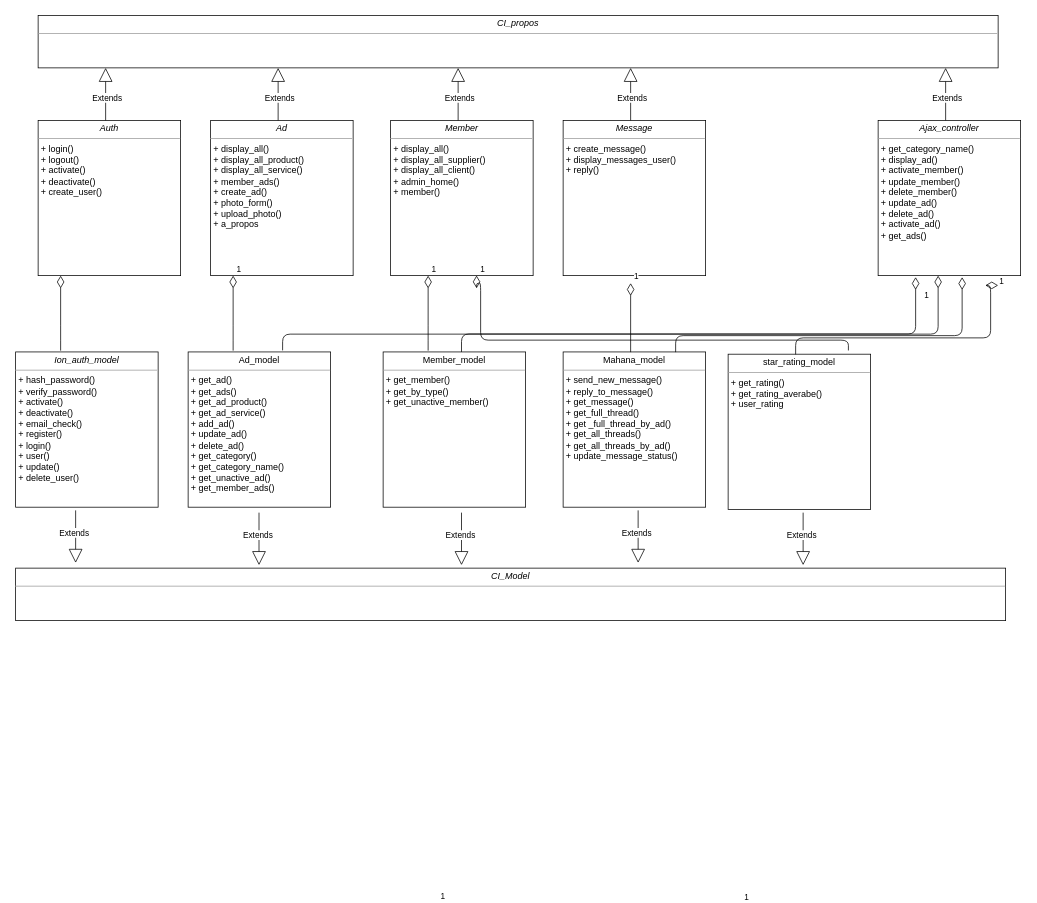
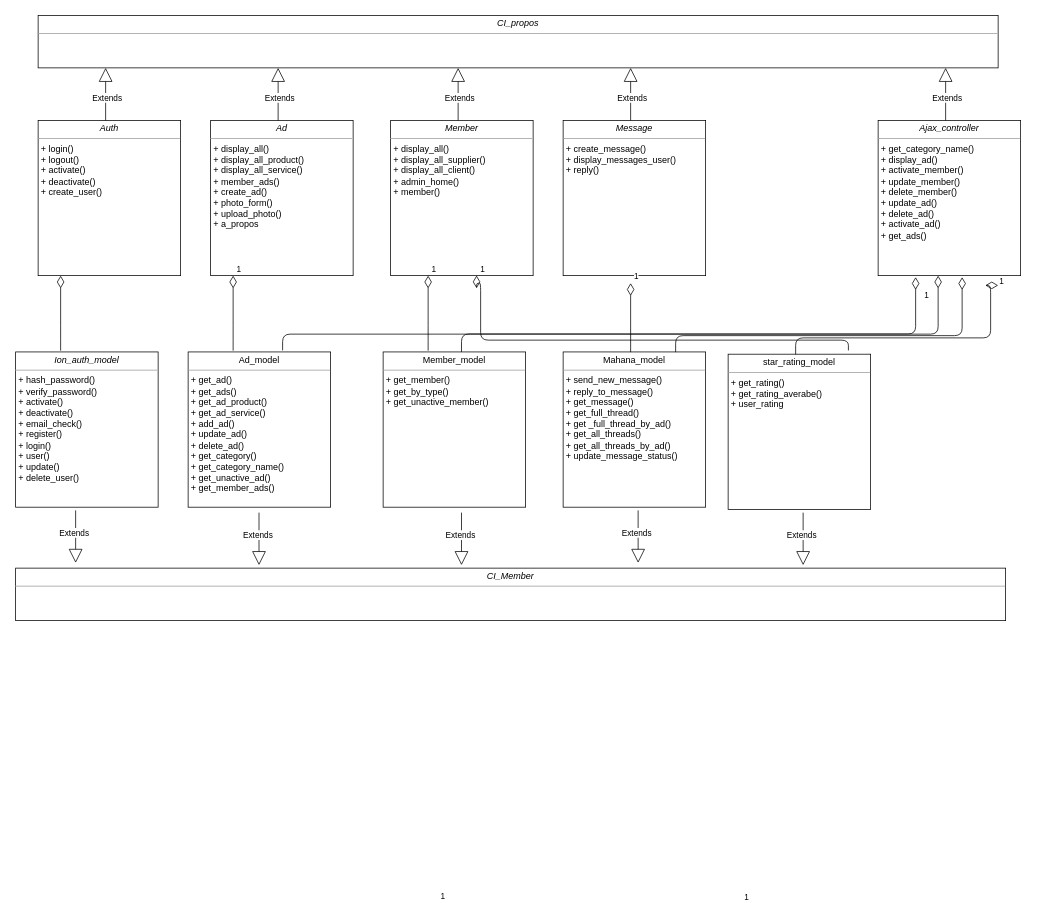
  <mxCell id="0" />
  <mxCell id="1" parent="0" />
  <mxCell id="2" value="&lt;p style=&quot;margin: 0px ; margin-top: 4px ; text-align: center&quot;&gt;&lt;i&gt;CI_propos&lt;/i&gt;&lt;/p&gt;&lt;hr size=&quot;1&quot;&gt;&lt;p style=&quot;margin: 0px ; margin-left: 4px&quot;&gt;&lt;br&gt;&lt;/p&gt;" style="verticalAlign=top;align=left;overflow=fill;fontSize=12;fontFamily=Helvetica;html=1;" parent="1" vertex="1"><mxGeometry x="50" y="20" width="1280" height="70" as="geometry" /></mxCell>
  <mxCell id="3" value="1" style="endArrow=none;html=1;endSize=12;startArrow=diamondThin;startSize=14;startFill=0;edgeStyle=orthogonalEdgeStyle;align=left;verticalAlign=bottom;endFill=0;" parent="1" edge="1"><mxGeometry x="-1" y="3" relative="1" as="geometry"><mxPoint x="80" y="367" as="sourcePoint" /><mxPoint x="80" y="467" as="targetPoint" /><Array as="points"><mxPoint x="80" y="443" /></Array></mxGeometry></mxCell>
  <mxCell id="4" value="&lt;p style=&quot;margin: 0px ; margin-top: 4px ; text-align: center&quot;&gt;&lt;i&gt;Auth&lt;/i&gt;&lt;/p&gt;&lt;hr size=&quot;1&quot;&gt;&lt;p style=&quot;margin: 0px ; margin-left: 4px&quot;&gt;+ login()&lt;/p&gt;&lt;p style=&quot;margin: 0px ; margin-left: 4px&quot;&gt;+ logout()&lt;/p&gt;&lt;p style=&quot;margin: 0px ; margin-left: 4px&quot;&gt;+ activate()&lt;/p&gt;&lt;p style=&quot;margin: 0px ; margin-left: 4px&quot;&gt;+ deactivate()&lt;/p&gt;&lt;p style=&quot;margin: 0px ; margin-left: 4px&quot;&gt;+ create_user()&lt;/p&gt;" style="verticalAlign=top;align=left;overflow=fill;fontSize=12;fontFamily=Helvetica;html=1;" parent="1" vertex="1"><mxGeometry x="50" y="160" width="190" height="207" as="geometry" /></mxCell>
  <mxCell id="5" value="Extends" style="endArrow=block;endSize=16;endFill=0;html=1;exitX=0.5;exitY=0;exitDx=0;exitDy=0;" parent="1" edge="1"><mxGeometry x="-0.147" y="-2" width="160" relative="1" as="geometry"><mxPoint x="140" y="160" as="sourcePoint" /><mxPoint x="140" y="90" as="targetPoint" /><mxPoint as="offset" /></mxGeometry></mxCell>
  <mxCell id="6" value="&lt;p style=&quot;margin: 0px ; margin-top: 4px ; text-align: center&quot;&gt;&lt;i&gt;Ad&lt;/i&gt;&lt;/p&gt;&lt;hr size=&quot;1&quot;&gt;&lt;p style=&quot;margin: 0px ; margin-left: 4px&quot;&gt;+ display_all()&lt;/p&gt;&lt;p style=&quot;margin: 0px ; margin-left: 4px&quot;&gt;+ display_all_product()&lt;/p&gt;&lt;p style=&quot;margin: 0px ; margin-left: 4px&quot;&gt;+ display_all_service()&lt;/p&gt;&lt;p style=&quot;margin: 0px ; margin-left: 4px&quot;&gt;+ member_ads()&lt;/p&gt;&lt;p style=&quot;margin: 0px ; margin-left: 4px&quot;&gt;+ create_ad()&lt;/p&gt;&lt;p style=&quot;margin: 0px ; margin-left: 4px&quot;&gt;+ photo_form()&lt;/p&gt;&lt;p style=&quot;margin: 0px ; margin-left: 4px&quot;&gt;+ upload_photo()&lt;/p&gt;&lt;p style=&quot;margin: 0px ; margin-left: 4px&quot;&gt;+ a_propos&lt;/p&gt;" style="verticalAlign=top;align=left;overflow=fill;fontSize=12;fontFamily=Helvetica;html=1;" parent="1" vertex="1"><mxGeometry x="280" y="160" width="190" height="207" as="geometry" /></mxCell>
  <mxCell id="7" value="Extends" style="endArrow=block;endSize=16;endFill=0;html=1;exitX=0.5;exitY=0;exitDx=0;exitDy=0;" parent="1" edge="1"><mxGeometry x="-0.147" y="-2" width="160" relative="1" as="geometry"><mxPoint x="370" y="160" as="sourcePoint" /><mxPoint x="370" y="90" as="targetPoint" /><mxPoint as="offset" /></mxGeometry></mxCell>
  <mxCell id="8" value="&lt;p style=&quot;margin: 0px ; margin-top: 4px ; text-align: center&quot;&gt;&lt;i&gt;Member&lt;/i&gt;&lt;/p&gt;&lt;hr size=&quot;1&quot;&gt;&lt;p style=&quot;margin: 0px ; margin-left: 4px&quot;&gt;+ display_all()&lt;/p&gt;&lt;p style=&quot;margin: 0px ; margin-left: 4px&quot;&gt;+ display_all_supplier()&lt;/p&gt;&lt;p style=&quot;margin: 0px ; margin-left: 4px&quot;&gt;+ display_all_client()&lt;/p&gt;&lt;p style=&quot;margin: 0px ; margin-left: 4px&quot;&gt;+ admin_home()&lt;/p&gt;&lt;p style=&quot;margin: 0px ; margin-left: 4px&quot;&gt;+ member()&lt;/p&gt;&lt;p style=&quot;margin: 0px ; margin-left: 4px&quot;&gt;&lt;br&gt;&lt;/p&gt;" style="verticalAlign=top;align=left;overflow=fill;fontSize=12;fontFamily=Helvetica;html=1;" parent="1" vertex="1"><mxGeometry x="520" y="160" width="190" height="207" as="geometry" /></mxCell>
  <mxCell id="9" value="Extends" style="endArrow=block;endSize=16;endFill=0;html=1;exitX=0.5;exitY=0;exitDx=0;exitDy=0;" parent="1" edge="1"><mxGeometry x="-0.147" y="-2" width="160" relative="1" as="geometry"><mxPoint x="610" y="160" as="sourcePoint" /><mxPoint x="610" y="90" as="targetPoint" /><mxPoint as="offset" /></mxGeometry></mxCell>
  <mxCell id="10" value="&lt;p style=&quot;margin: 0px ; margin-top: 4px ; text-align: center&quot;&gt;&lt;i&gt;Ajax_controller&lt;/i&gt;&lt;/p&gt;&lt;hr size=&quot;1&quot;&gt;&lt;p style=&quot;margin: 0px ; margin-left: 4px&quot;&gt;+ get_category_name()&lt;/p&gt;&lt;p style=&quot;margin: 0px ; margin-left: 4px&quot;&gt;+ display_ad()&lt;/p&gt;&lt;p style=&quot;margin: 0px ; margin-left: 4px&quot;&gt;+ activate_member()&lt;/p&gt;&lt;p style=&quot;margin: 0px ; margin-left: 4px&quot;&gt;+ update_member()&lt;/p&gt;&lt;p style=&quot;margin: 0px ; margin-left: 4px&quot;&gt;+ delete_member()&lt;/p&gt;&lt;p style=&quot;margin: 0px ; margin-left: 4px&quot;&gt;+ update_ad()&lt;/p&gt;&lt;p style=&quot;margin: 0px ; margin-left: 4px&quot;&gt;+ delete_ad()&lt;/p&gt;&lt;p style=&quot;margin: 0px ; margin-left: 4px&quot;&gt;+ activate_ad()&lt;/p&gt;&lt;p style=&quot;margin: 0px ; margin-left: 4px&quot;&gt;+ get_ads()&lt;/p&gt;&lt;p style=&quot;margin: 0px ; margin-left: 4px&quot;&gt;&lt;br&gt;&lt;/p&gt;" style="verticalAlign=top;align=left;overflow=fill;fontSize=12;fontFamily=Helvetica;html=1;" parent="1" vertex="1"><mxGeometry x="1170" y="160" width="190" height="207" as="geometry" /></mxCell>
  <mxCell id="11" value="Extends" style="endArrow=block;endSize=16;endFill=0;html=1;exitX=0.5;exitY=0;exitDx=0;exitDy=0;" parent="1" edge="1"><mxGeometry x="-0.147" y="-2" width="160" relative="1" as="geometry"><mxPoint x="1260" y="160" as="sourcePoint" /><mxPoint x="1260" y="90" as="targetPoint" /><mxPoint as="offset" /></mxGeometry></mxCell>
  <mxCell id="12" value="&lt;p style=&quot;margin: 0px ; margin-top: 4px ; text-align: center&quot;&gt;&lt;i&gt;Ion_auth_model&lt;/i&gt;&lt;/p&gt;&lt;hr size=&quot;1&quot;&gt;&lt;p style=&quot;margin: 0px ; margin-left: 4px&quot;&gt;+ hash_password()&lt;/p&gt;&lt;p style=&quot;margin: 0px ; margin-left: 4px&quot;&gt;+ verify_password()&lt;/p&gt;&lt;p style=&quot;margin: 0px ; margin-left: 4px&quot;&gt;+ activate()&lt;/p&gt;&lt;p style=&quot;margin: 0px ; margin-left: 4px&quot;&gt;+ deactivate()&lt;/p&gt;&lt;p style=&quot;margin: 0px ; margin-left: 4px&quot;&gt;+ email_check()&lt;/p&gt;&lt;p style=&quot;margin: 0px ; margin-left: 4px&quot;&gt;+ register()&lt;/p&gt;&lt;p style=&quot;margin: 0px ; margin-left: 4px&quot;&gt;+ login()&lt;/p&gt;&lt;p style=&quot;margin: 0px ; margin-left: 4px&quot;&gt;+ user()&lt;/p&gt;&lt;p style=&quot;margin: 0px ; margin-left: 4px&quot;&gt;+ update()&lt;/p&gt;&lt;p style=&quot;margin: 0px ; margin-left: 4px&quot;&gt;+ delete_user()&lt;/p&gt;" style="verticalAlign=top;align=left;overflow=fill;fontSize=12;fontFamily=Helvetica;html=1;" parent="1" vertex="1"><mxGeometry x="20" y="468.75" width="190" height="207" as="geometry" /></mxCell>
  <mxCell id="13" value="1" style="endArrow=none;html=1;endSize=12;startArrow=diamondThin;startSize=14;startFill=0;edgeStyle=orthogonalEdgeStyle;align=left;verticalAlign=bottom;endFill=0;" parent="1" edge="1"><mxGeometry x="-1" y="3" relative="1" as="geometry"><mxPoint x="310" y="367" as="sourcePoint" /><mxPoint x="310" y="467" as="targetPoint" /><Array as="points"><mxPoint x="310" y="443" /></Array></mxGeometry></mxCell>
  <mxCell id="14" value="&lt;p style=&quot;margin: 0px ; margin-top: 4px ; text-align: center&quot;&gt;Ad_model&lt;/p&gt;&lt;hr size=&quot;1&quot;&gt;&lt;p style=&quot;margin: 0px ; margin-left: 4px&quot;&gt;+ get_ad()&lt;/p&gt;&lt;p style=&quot;margin: 0px ; margin-left: 4px&quot;&gt;+ get_ads()&lt;/p&gt;&lt;p style=&quot;margin: 0px ; margin-left: 4px&quot;&gt;+ get_ad_product()&lt;/p&gt;&lt;p style=&quot;margin: 0px ; margin-left: 4px&quot;&gt;+ get_ad_service()&lt;/p&gt;&lt;p style=&quot;margin: 0px ; margin-left: 4px&quot;&gt;+ add_ad()&lt;/p&gt;&lt;p style=&quot;margin: 0px ; margin-left: 4px&quot;&gt;+ update_ad()&lt;/p&gt;&lt;p style=&quot;margin: 0px ; margin-left: 4px&quot;&gt;+ delete_ad()&lt;/p&gt;&lt;p style=&quot;margin: 0px ; margin-left: 4px&quot;&gt;+ get_category()&lt;/p&gt;&lt;p style=&quot;margin: 0px ; margin-left: 4px&quot;&gt;+ get_category_name()&lt;/p&gt;&lt;p style=&quot;margin: 0px ; margin-left: 4px&quot;&gt;+ get_unactive_ad()&lt;/p&gt;&lt;p style=&quot;margin: 0px ; margin-left: 4px&quot;&gt;+ get_member_ads()&lt;/p&gt;" style="verticalAlign=top;align=left;overflow=fill;fontSize=12;fontFamily=Helvetica;html=1;" parent="1" vertex="1"><mxGeometry x="250" y="468.75" width="190" height="207" as="geometry" /></mxCell>
  <mxCell id="15" value="1" style="endArrow=none;html=1;endSize=12;startArrow=diamondThin;startSize=14;startFill=0;edgeStyle=orthogonalEdgeStyle;align=left;verticalAlign=bottom;endFill=0;" parent="1" edge="1"><mxGeometry x="-1" y="3" relative="1" as="geometry"><mxPoint x="570" y="367" as="sourcePoint" /><mxPoint x="570" y="467" as="targetPoint" /><Array as="points"><mxPoint x="570" y="443" /></Array></mxGeometry></mxCell>
  <mxCell id="16" value="&lt;p style=&quot;margin: 0px ; margin-top: 4px ; text-align: center&quot;&gt;Member_model&lt;/p&gt;&lt;hr size=&quot;1&quot;&gt;&lt;p style=&quot;margin: 0px ; margin-left: 4px&quot;&gt;+ get_member()&lt;/p&gt;&lt;p style=&quot;margin: 0px ; margin-left: 4px&quot;&gt;+ get_by_type()&lt;/p&gt;&lt;p style=&quot;margin: 0px ; margin-left: 4px&quot;&gt;+ get_unactive_member()&lt;/p&gt;&lt;p style=&quot;margin: 0px ; margin-left: 4px&quot;&gt;&lt;br&gt;&lt;/p&gt;" style="verticalAlign=top;align=left;overflow=fill;fontSize=12;fontFamily=Helvetica;html=1;" parent="1" vertex="1"><mxGeometry x="510" y="468.75" width="190" height="207" as="geometry" /></mxCell>
  <mxCell id="17" value="1" style="endArrow=none;html=1;endSize=12;startArrow=diamondThin;startSize=14;startFill=0;edgeStyle=orthogonalEdgeStyle;align=left;verticalAlign=bottom;endFill=0;entryX=0.663;entryY=-0.01;entryDx=0;entryDy=0;entryPerimeter=0;" parent="1" edge="1" target="14" source="10"><mxGeometry x="0.521" y="823" relative="1" as="geometry"><mxPoint x="1280" y="369" as="sourcePoint" /><mxPoint x="460" y="468.75" as="targetPoint" /><Array as="points"><mxPoint x="1250" y="445" /><mxPoint x="376" y="445" /></Array><mxPoint x="-3" y="-65" as="offset" /></mxGeometry></mxCell>
  <mxCell id="18" value="1" style="endArrow=none;html=1;endSize=12;startArrow=diamondThin;startSize=14;startFill=0;edgeStyle=orthogonalEdgeStyle;align=left;verticalAlign=bottom;endFill=0;" parent="1" edge="1"><mxGeometry x="-0.906" y="10" relative="1" as="geometry"><mxPoint x="1220" y="369" as="sourcePoint" /><mxPoint x="614.5" y="468.75" as="targetPoint" /><Array as="points"><mxPoint x="614.5" y="444.75" /></Array><mxPoint as="offset" /></mxGeometry></mxCell>
- <mxCell id="19" value="&lt;p style=&quot;margin: 0px ; margin-top: 4px ; text-align: center&quot;&gt;&lt;i&gt;CI_Model&lt;/i&gt;&lt;/p&gt;&lt;hr size=&quot;1&quot;&gt;&lt;p style=&quot;margin: 0px ; margin-left: 4px&quot;&gt;&lt;br&gt;&lt;/p&gt;" style="verticalAlign=top;align=left;overflow=fill;fontSize=12;fontFamily=Helvetica;html=1;" parent="1" vertex="1"><mxGeometry x="20" y="757" width="1320" height="70" as="geometry" /></mxCell>
+ <mxCell id="19" value="&lt;p style=&quot;margin: 0px ; margin-top: 4px ; text-align: center&quot;&gt;&lt;i&gt;CI_Member&lt;/i&gt;&lt;/p&gt;&lt;hr size=&quot;1&quot;&gt;&lt;p style=&quot;margin: 0px ; margin-left: 4px&quot;&gt;&lt;br&gt;&lt;/p&gt;" style="verticalAlign=top;align=left;overflow=fill;fontSize=12;fontFamily=Helvetica;html=1;" parent="1" vertex="1"><mxGeometry x="20" y="757" width="1320" height="70" as="geometry" /></mxCell>
  <mxCell id="20" value="Extends" style="endArrow=block;endSize=16;endFill=0;html=1;" parent="1" edge="1"><mxGeometry x="-0.147" y="-2" width="160" relative="1" as="geometry"><mxPoint x="100" y="680" as="sourcePoint" /><mxPoint x="100" y="750" as="targetPoint" /><mxPoint as="offset" /></mxGeometry></mxCell>
  <mxCell id="21" value="Extends" style="endArrow=block;endSize=16;endFill=0;html=1;" parent="1" edge="1"><mxGeometry x="-0.147" y="-2" width="160" relative="1" as="geometry"><mxPoint x="344.5" y="683" as="sourcePoint" /><mxPoint x="344.5" y="753" as="targetPoint" /><mxPoint as="offset" /></mxGeometry></mxCell>
  <mxCell id="22" value="Extends" style="endArrow=block;endSize=16;endFill=0;html=1;" parent="1" edge="1"><mxGeometry x="-0.147" y="-2" width="160" relative="1" as="geometry"><mxPoint x="614.5" y="683" as="sourcePoint" /><mxPoint x="614.5" y="753" as="targetPoint" /><mxPoint as="offset" /></mxGeometry></mxCell>
  <mxCell id="23" value="&lt;p style=&quot;margin: 0px ; margin-top: 4px ; text-align: center&quot;&gt;&lt;i&gt;Message&lt;/i&gt;&lt;/p&gt;&lt;hr size=&quot;1&quot;&gt;&lt;p style=&quot;margin: 0px ; margin-left: 4px&quot;&gt;+ create_message()&lt;/p&gt;&lt;p style=&quot;margin: 0px ; margin-left: 4px&quot;&gt;+ display_messages_user()&lt;/p&gt;&lt;p style=&quot;margin: 0px ; margin-left: 4px&quot;&gt;+ reply()&lt;/p&gt;&lt;p style=&quot;margin: 0px ; margin-left: 4px&quot;&gt;&lt;br&gt;&lt;/p&gt;" style="verticalAlign=top;align=left;overflow=fill;fontSize=12;fontFamily=Helvetica;html=1;" vertex="1" parent="1"><mxGeometry x="750" y="160" width="190" height="207" as="geometry" /></mxCell>
  <mxCell id="24" value="Extends" style="endArrow=block;endSize=16;endFill=0;html=1;exitX=0.5;exitY=0;exitDx=0;exitDy=0;" edge="1" parent="1"><mxGeometry x="-0.147" y="-2" width="160" relative="1" as="geometry"><mxPoint x="840" y="160" as="sourcePoint" /><mxPoint x="840" y="90" as="targetPoint" /><mxPoint as="offset" /></mxGeometry></mxCell>
  <mxCell id="25" value="&lt;p style=&quot;margin: 0px ; margin-top: 4px ; text-align: center&quot;&gt;Mahana_model&lt;/p&gt;&lt;hr size=&quot;1&quot;&gt;&lt;p style=&quot;margin: 0px ; margin-left: 4px&quot;&gt;+ send_new_message()&lt;/p&gt;&lt;p style=&quot;margin: 0px ; margin-left: 4px&quot;&gt;+ reply_to_message&lt;span&gt;()&lt;/span&gt;&lt;/p&gt;&lt;p style=&quot;margin: 0px ; margin-left: 4px&quot;&gt;+ get_message()&lt;/p&gt;&lt;p style=&quot;margin: 0px ; margin-left: 4px&quot;&gt;+ get_full_thread()&lt;/p&gt;&lt;p style=&quot;margin: 0px ; margin-left: 4px&quot;&gt;+ get _full_thread_by_ad()&lt;/p&gt;&lt;p style=&quot;margin: 0px ; margin-left: 4px&quot;&gt;+ get_all_threads()&lt;/p&gt;&lt;p style=&quot;margin: 0px ; margin-left: 4px&quot;&gt;+ get_all_threads_by_ad()&lt;/p&gt;&lt;p style=&quot;margin: 0px ; margin-left: 4px&quot;&gt;+ update_message_status()&lt;/p&gt;&lt;p style=&quot;margin: 0px ; margin-left: 4px&quot;&gt;&lt;br&gt;&lt;/p&gt;" style="verticalAlign=top;align=left;overflow=fill;fontSize=12;fontFamily=Helvetica;html=1;" vertex="1" parent="1"><mxGeometry x="750" y="468.75" width="190" height="207" as="geometry" /></mxCell>
  <mxCell id="26" value="Extends" style="endArrow=block;endSize=16;endFill=0;html=1;" edge="1" parent="1"><mxGeometry x="-0.147" y="-2" width="160" relative="1" as="geometry"><mxPoint x="850" y="680" as="sourcePoint" /><mxPoint x="850" y="750" as="targetPoint" /><mxPoint as="offset" /></mxGeometry></mxCell>
  <mxCell id="27" value="1" style="endArrow=none;html=1;endSize=12;startArrow=diamondThin;startSize=14;startFill=0;edgeStyle=orthogonalEdgeStyle;align=left;verticalAlign=bottom;endFill=0;" edge="1" parent="1"><mxGeometry x="-1" y="3" relative="1" as="geometry"><mxPoint x="840" y="377" as="sourcePoint" /><mxPoint x="840" y="469" as="targetPoint" /><Array as="points"><mxPoint x="840" y="469" /></Array></mxGeometry></mxCell>
  <mxCell id="28" value="1" style="endArrow=none;html=1;endSize=12;startArrow=diamondThin;startSize=14;startFill=0;edgeStyle=orthogonalEdgeStyle;align=left;verticalAlign=bottom;endFill=0;" edge="1" parent="1"><mxGeometry x="0.521" y="823" relative="1" as="geometry"><mxPoint x="1282.01" y="369.07" as="sourcePoint" /><mxPoint x="900" y="469" as="targetPoint" /><Array as="points"><mxPoint x="1282" y="447" /><mxPoint x="900" y="447" /><mxPoint x="900" y="469" /></Array><mxPoint x="-3" y="-65" as="offset" /></mxGeometry></mxCell>
  <mxCell id="29" value="&lt;p style=&quot;margin: 0px ; margin-top: 4px ; text-align: center&quot;&gt;star_rating_model&lt;/p&gt;&lt;hr size=&quot;1&quot;&gt;&lt;p style=&quot;margin: 0px ; margin-left: 4px&quot;&gt;+ get_rating()&lt;/p&gt;&lt;p style=&quot;margin: 0px ; margin-left: 4px&quot;&gt;+ get_rating_averabe()&lt;/p&gt;&lt;p style=&quot;margin: 0px ; margin-left: 4px&quot;&gt;+ user_rating&lt;/p&gt;&lt;p style=&quot;margin: 0px ; margin-left: 4px&quot;&gt;&lt;br&gt;&lt;/p&gt;" style="verticalAlign=top;align=left;overflow=fill;fontSize=12;fontFamily=Helvetica;html=1;" vertex="1" parent="1"><mxGeometry x="970" y="471.75" width="190" height="207" as="geometry" /></mxCell>
  <mxCell id="30" value="Extends" style="endArrow=block;endSize=16;endFill=0;html=1;" edge="1" parent="1"><mxGeometry x="-0.147" y="-2" width="160" relative="1" as="geometry"><mxPoint x="1070" y="683" as="sourcePoint" /><mxPoint x="1070" y="753" as="targetPoint" /><mxPoint as="offset" /></mxGeometry></mxCell>
  <mxCell id="31" value="1" style="endArrow=none;html=1;endSize=12;startArrow=diamondThin;startSize=14;startFill=0;edgeStyle=orthogonalEdgeStyle;align=left;verticalAlign=bottom;endFill=0;" edge="1" parent="1"><mxGeometry x="-1" y="3" relative="1" as="geometry"><mxPoint x="1330" y="380" as="sourcePoint" /><mxPoint x="1060" y="472" as="targetPoint" /><Array as="points"><mxPoint x="1320" y="380" /><mxPoint x="1320" y="450" /><mxPoint x="1060" y="450" /></Array></mxGeometry></mxCell>
  <mxCell id="32" value="1" style="endArrow=none;html=1;endSize=12;startArrow=diamondThin;startSize=14;startFill=0;edgeStyle=orthogonalEdgeStyle;align=left;verticalAlign=bottom;endFill=0;entryX=0.844;entryY=-0.024;entryDx=0;entryDy=0;entryPerimeter=0;exitX=0.603;exitY=0.999;exitDx=0;exitDy=0;exitPerimeter=0;" edge="1" parent="1" source="8" target="29"><mxGeometry x="-1" y="3" relative="1" as="geometry"><mxPoint x="580" y="377" as="sourcePoint" /><mxPoint x="580" y="477" as="targetPoint" /><Array as="points"><mxPoint x="635" y="377" /><mxPoint x="640" y="377" /><mxPoint x="640" y="453" /><mxPoint x="1130" y="453" /></Array></mxGeometry></mxCell>
